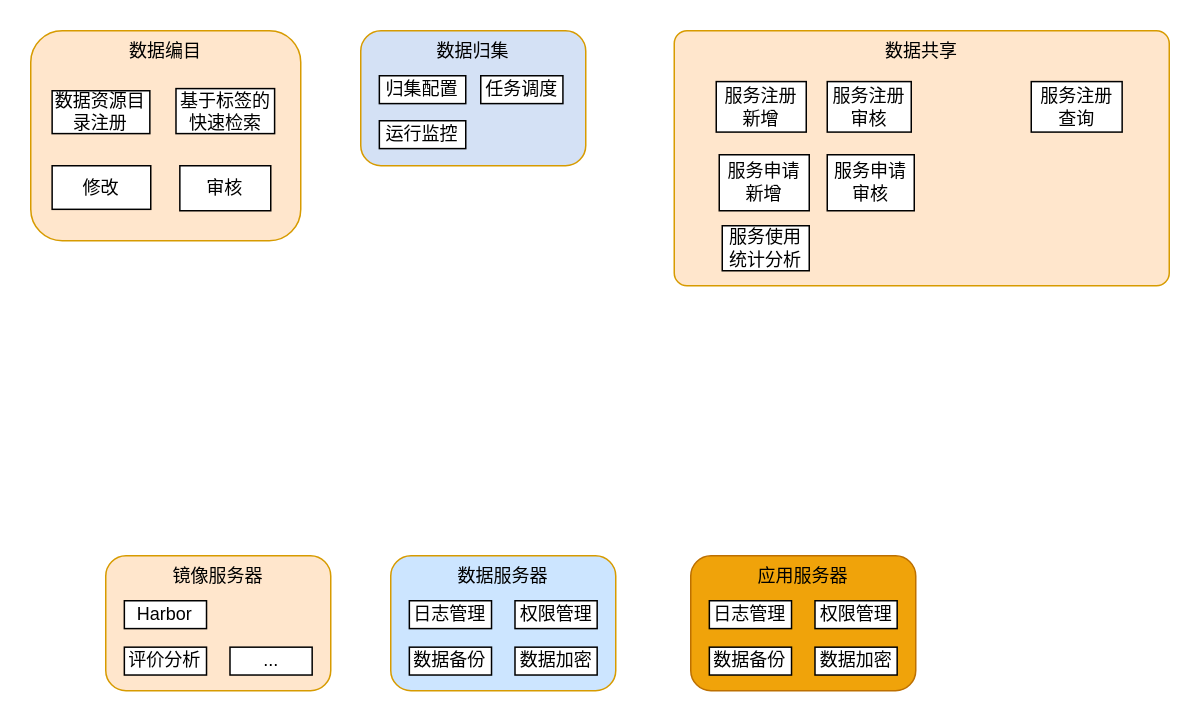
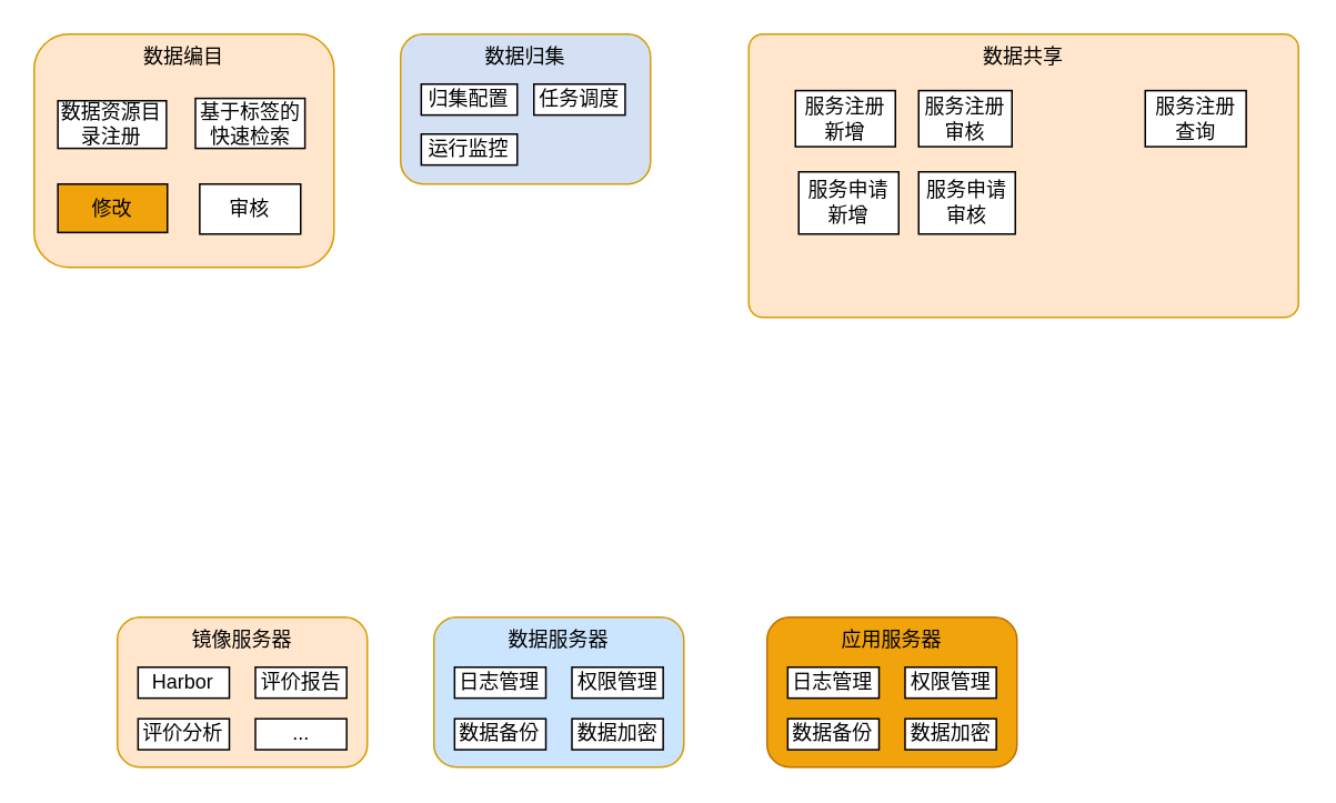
  <mxCell id="0" />
  <mxCell id="1" parent="0" />
  <mxCell id="2" value="" style="group" vertex="1" connectable="0" parent="1"><mxGeometry x="20" y="20" width="180" height="140" as="geometry" /></mxCell>
  <mxCell id="3" value="数据编目" style="rounded=1;whiteSpace=wrap;html=1;fillColor=#ffe6cc;strokeColor=#d79b00;verticalAlign=top;" vertex="1" parent="2"><mxGeometry width="180" height="140" as="geometry" /></mxCell>
  <mxCell id="4" value="基于标签的快速检索" style="rounded=0;whiteSpace=wrap;html=1;" vertex="1" parent="2"><mxGeometry x="96.83" y="38.57" width="65.74" height="30" as="geometry" /></mxCell>
  <mxCell id="5" value="数据资源目录注册" style="rounded=0;whiteSpace=wrap;html=1;" vertex="1" parent="2"><mxGeometry x="14.26" y="40" width="65.13" height="28.57" as="geometry" /></mxCell>
- <mxCell id="6" value="修改" style="rounded=0;whiteSpace=wrap;html=1;" vertex="1" parent="2"><mxGeometry x="14.26" y="90" width="65.74" height="29.05" as="geometry" /></mxCell>
+ <mxCell id="6" value="修改" style="rounded=0;whiteSpace=wrap;html=1;fillColor=#f0a30a;" vertex="1" parent="2"><mxGeometry x="14.26" y="90" width="65.74" height="29.05" as="geometry" /></mxCell>
  <mxCell id="7" value="审核" style="rounded=0;whiteSpace=wrap;html=1;" vertex="1" parent="2"><mxGeometry x="99.4" y="90" width="60.6" height="30" as="geometry" /></mxCell>
  <mxCell id="8" value="" style="group;fillColor=default;fillStyle=hatch;container=0;" vertex="1" connectable="0" parent="1"><mxGeometry x="30" y="180" width="150" height="90.001" as="geometry" /></mxCell>
  <mxCell id="9" value="" style="group;fillColor=default;fillStyle=hatch;" vertex="1" connectable="0" parent="1"><mxGeometry x="240" y="20" width="150" height="90.001" as="geometry" /></mxCell>
  <mxCell id="10" value="数据归集" style="rounded=1;whiteSpace=wrap;html=1;fillColor=#D4E1F5;strokeColor=#d79b00;verticalAlign=top;" vertex="1" parent="9"><mxGeometry width="150" height="90" as="geometry" /></mxCell>
  <mxCell id="11" value="归集配置" style="rounded=0;whiteSpace=wrap;html=1;" vertex="1" parent="9"><mxGeometry x="12.4" y="30" width="57.6" height="18.57" as="geometry" /></mxCell>
  <mxCell id="12" value="任务调度" style="rounded=0;whiteSpace=wrap;html=1;" vertex="1" parent="9"><mxGeometry x="80.001" y="29.999" width="54.783" height="18.571" as="geometry" /></mxCell>
  <mxCell id="13" value="运行监控" style="rounded=0;whiteSpace=wrap;html=1;" vertex="1" parent="9"><mxGeometry x="12.4" y="60" width="57.6" height="18.57" as="geometry" /></mxCell>
  <mxCell id="14" value="" style="group;fillColor=default;fillStyle=hatch;" vertex="1" connectable="0" parent="1"><mxGeometry x="450" y="20" width="330" height="170" as="geometry" /></mxCell>
  <mxCell id="15" value="" style="group" vertex="1" connectable="0" parent="14"><mxGeometry x="-1" width="330" height="170" as="geometry" /></mxCell>
  <mxCell id="16" value="数据共享" style="rounded=1;whiteSpace=wrap;html=1;fillColor=#ffe6cc;strokeColor=#d79b00;verticalAlign=top;arcSize=5;" vertex="1" parent="15"><mxGeometry width="330" height="170" as="geometry" /></mxCell>
  <mxCell id="17" value="服务注册新增" style="rounded=0;whiteSpace=wrap;html=1;" vertex="1" parent="15"><mxGeometry x="28" y="33.9" width="60" height="33.66" as="geometry" /></mxCell>
  <mxCell id="18" value="服务注册审核" style="rounded=0;whiteSpace=wrap;html=1;" vertex="1" parent="15"><mxGeometry x="102" y="33.9" width="56" height="33.66" as="geometry" /></mxCell>
  <mxCell id="19" value="服务注册查询" style="rounded=0;whiteSpace=wrap;html=1;" vertex="1" parent="15"><mxGeometry x="238" y="33.9" width="60.6" height="33.66" as="geometry" /></mxCell>
  <mxCell id="20" value="服务申请新增" style="rounded=0;whiteSpace=wrap;html=1;" vertex="1" parent="15"><mxGeometry x="30" y="82.67" width="60" height="37.33" as="geometry" /></mxCell>
  <mxCell id="21" value="服务申请审核" style="rounded=0;whiteSpace=wrap;html=1;" vertex="1" parent="15"><mxGeometry x="102" y="82.67" width="58" height="37.33" as="geometry" /></mxCell>
- <mxCell id="22" value="服务使用统计分析" style="rounded=0;whiteSpace=wrap;html=1;" vertex="1" parent="15"><mxGeometry x="32" y="130" width="58" height="30" as="geometry" /></mxCell>
  <mxCell id="23" value="" style="group" vertex="1" connectable="0" parent="1"><mxGeometry x="260" y="370" width="150" height="90" as="geometry" /></mxCell>
  <mxCell id="24" value="数据服务器" style="rounded=1;whiteSpace=wrap;html=1;fillColor=#CCE5FF;strokeColor=#d79b00;verticalAlign=top;" vertex="1" parent="23"><mxGeometry width="150" height="90" as="geometry" /></mxCell>
  <mxCell id="25" value="数据备份" style="rounded=0;whiteSpace=wrap;html=1;" vertex="1" parent="23"><mxGeometry x="12.396" y="60.952" width="54.783" height="18.571" as="geometry" /></mxCell>
  <mxCell id="26" value="数据加密" style="rounded=0;whiteSpace=wrap;html=1;" vertex="1" parent="23"><mxGeometry x="82.831" y="60.952" width="54.783" height="18.571" as="geometry" /></mxCell>
  <mxCell id="27" value="日志管理" style="rounded=0;whiteSpace=wrap;html=1;" vertex="1" parent="23"><mxGeometry x="12.396" y="29.999" width="54.783" height="18.571" as="geometry" /></mxCell>
  <mxCell id="28" value="权限管理" style="rounded=0;whiteSpace=wrap;html=1;" vertex="1" parent="23"><mxGeometry x="82.831" y="29.999" width="54.783" height="18.571" as="geometry" /></mxCell>
  <mxCell id="29" value="" style="group" vertex="1" connectable="0" parent="1"><mxGeometry x="70" y="370" width="150" height="90" as="geometry" /></mxCell>
  <mxCell id="30" value="镜像服务器" style="rounded=1;whiteSpace=wrap;html=1;fillColor=#ffe6cc;strokeColor=#d79b00;verticalAlign=top;" vertex="1" parent="29"><mxGeometry width="150" height="90" as="geometry" /></mxCell>
  <mxCell id="31" value="评价分析" style="rounded=0;whiteSpace=wrap;html=1;" vertex="1" parent="29"><mxGeometry x="12.396" y="60.952" width="54.783" height="18.571" as="geometry" /></mxCell>
  <mxCell id="32" value="..." style="rounded=0;whiteSpace=wrap;html=1;" vertex="1" parent="29"><mxGeometry x="82.831" y="60.952" width="54.783" height="18.571" as="geometry" /></mxCell>
  <mxCell id="33" value="Harbor" style="rounded=0;whiteSpace=wrap;html=1;" vertex="1" parent="29"><mxGeometry x="12.396" y="29.999" width="54.783" height="18.571" as="geometry" /></mxCell>
+ <mxCell id="34" value="评价报告" style="rounded=0;whiteSpace=wrap;html=1;" vertex="1" parent="29"><mxGeometry x="82.831" y="29.999" width="54.783" height="18.571" as="geometry" /></mxCell>
  <mxCell id="35" value="" style="group" vertex="1" connectable="0" parent="1"><mxGeometry x="460" y="370" width="150" height="90" as="geometry" /></mxCell>
  <mxCell id="36" value="应用服务器" style="rounded=1;whiteSpace=wrap;html=1;fillColor=#f0a30a;strokeColor=#BD7000;verticalAlign=top;fontColor=#000000;" vertex="1" parent="35"><mxGeometry width="150" height="90" as="geometry" /></mxCell>
  <mxCell id="37" value="数据备份" style="rounded=0;whiteSpace=wrap;html=1;" vertex="1" parent="35"><mxGeometry x="12.396" y="60.952" width="54.783" height="18.571" as="geometry" /></mxCell>
  <mxCell id="38" value="数据加密" style="rounded=0;whiteSpace=wrap;html=1;" vertex="1" parent="35"><mxGeometry x="82.831" y="60.952" width="54.783" height="18.571" as="geometry" /></mxCell>
  <mxCell id="39" value="日志管理" style="rounded=0;whiteSpace=wrap;html=1;" vertex="1" parent="35"><mxGeometry x="12.396" y="29.999" width="54.783" height="18.571" as="geometry" /></mxCell>
  <mxCell id="40" value="权限管理" style="rounded=0;whiteSpace=wrap;html=1;" vertex="1" parent="35"><mxGeometry x="82.831" y="29.999" width="54.783" height="18.571" as="geometry" /></mxCell>
